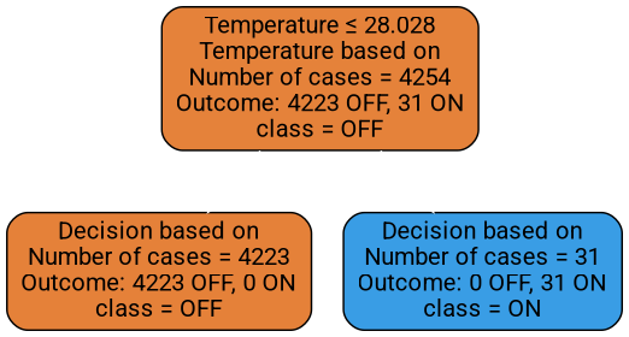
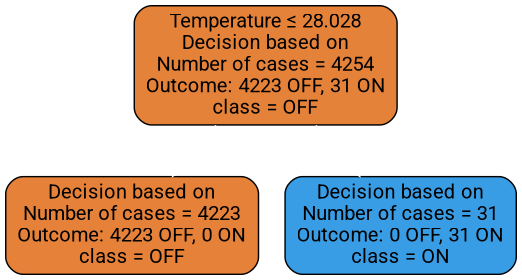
  digraph {
    fontname=Roboto
    node [color=black fontname=Roboto shape=box style="filled, rounded"]
    edge [color=white fontcolor=white fontname=Roboto labeldistance=2.5]
-   n1 [fillcolor="#e5823a" label=<Temperature &le; 28.028<br/>Temperature based on<br/>Number of cases = 4254<br/>Outcome: 4223 OFF, 31 ON<br/>class = OFF>]
+   n1 [fillcolor="#e5823a" label=<Temperature &le; 28.028<br/>Decision based on<br/>Number of cases = 4254<br/>Outcome: 4223 OFF, 31 ON<br/>class = OFF>]
    n2 [fillcolor="#e58139" label=<Decision based on<br/>Number of cases = 4223<br/>Outcome: 4223 OFF, 0 ON<br/>class = OFF>]
    n3 [fillcolor="#399de5" label=<Decision based on<br/>Number of cases = 31<br/>Outcome: 0 OFF, 31 ON<br/>class = ON>]
    n1 -> n2 [headlabel=True labelangle=45]
    n1 -> n3 [headlabel=False labelangle=-45]
  }
